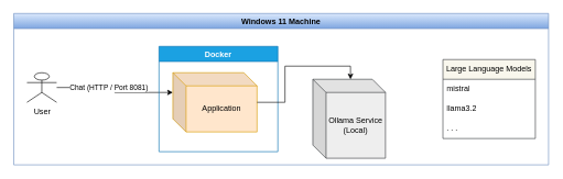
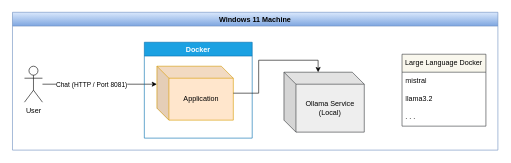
  <mxCell id="0" />
  <mxCell id="1" parent="0" />
  <mxCell id="2" value="Windows 11 Machine" style="swimlane;whiteSpace=wrap;html=1;fillColor=#dae8fc;gradientColor=#7ea6e0;strokeColor=#6c8ebf;" vertex="1" parent="1"><mxGeometry x="20" y="20" width="810" height="230" as="geometry" /></mxCell>
  <mxCell id="3" style="edgeStyle=orthogonalEdgeStyle;rounded=0;orthogonalLoop=1;jettySize=auto;html=1;entryX=0;entryY=0;entryDx=0;entryDy=30;entryPerimeter=0;" edge="1" parent="2" source="5" target="7"><mxGeometry relative="1" as="geometry" /></mxCell>
  <mxCell id="4" value="Chat (HTTP / Port 8081)" style="edgeLabel;html=1;align=center;verticalAlign=middle;resizable=0;points=[];" vertex="1" connectable="0" parent="3"><mxGeometry x="-0.153" relative="1" as="geometry"><mxPoint as="offset" /></mxGeometry></mxCell>
- <mxCell id="5" value="User" style="shape=umlActor;verticalLabelPosition=bottom;verticalAlign=top;html=1;outlineConnect=0;" vertex="1" parent="2"><mxGeometry x="20" y="90" width="45" height="45" as="geometry" /></mxCell>
+ <mxCell id="5" value="User" style="shape=umlActor;verticalLabelPosition=bottom;verticalAlign=top;html=1;outlineConnect=0;" vertex="1" parent="2"><mxGeometry x="20" y="90" width="30" height="60" as="geometry" /></mxCell>
  <mxCell id="6" value="Docker" style="swimlane;whiteSpace=wrap;html=1;fillColor=#1ba1e2;fontColor=#ffffff;strokeColor=#006EAF;" vertex="1" parent="2"><mxGeometry x="220" y="50" width="180" height="160" as="geometry" /></mxCell>
  <mxCell id="7" value="Application" style="shape=cube;whiteSpace=wrap;html=1;boundedLbl=1;backgroundOutline=1;darkOpacity=0.05;darkOpacity2=0.1;fillColor=#ffe6cc;strokeColor=#d79b00;" vertex="1" parent="6"><mxGeometry x="21" y="40" width="127.5" height="90" as="geometry" /></mxCell>
- <mxCell id="8" value="Ollama Service&lt;br&gt;(Local)" style="shape=cube;whiteSpace=wrap;html=1;boundedLbl=1;backgroundOutline=1;darkOpacity=0.05;darkOpacity2=0.1;fillColor=#eeeeee;strokeColor=#36393d;" vertex="1" parent="2"><mxGeometry x="453" y="100" width="110" height="120" as="geometry" /></mxCell>
- <mxCell id="9" value="Large Language Models" style="swimlane;fontStyle=0;childLayout=stackLayout;horizontal=1;startSize=30;horizontalStack=0;resizeParent=1;resizeParentMax=0;resizeLast=0;collapsible=1;marginBottom=0;whiteSpace=wrap;html=1;fillColor=#f9f7ed;strokeColor=#36393d;" vertex="1" parent="2"><mxGeometry x="650" y="70" width="140" height="120" as="geometry" /></mxCell>
+ <mxCell id="8" value="Ollama Service&lt;br&gt;(Local)" style="shape=cube;whiteSpace=wrap;html=1;boundedLbl=1;backgroundOutline=1;darkOpacity=0.05;darkOpacity2=0.1;fillColor=#eeeeee;strokeColor=#36393d;" vertex="1" parent="2"><mxGeometry x="453" y="100" width="134" height="100" as="geometry" /></mxCell>
+ <mxCell id="9" value="Large Language Docker" style="swimlane;fontStyle=0;childLayout=stackLayout;horizontal=1;startSize=30;horizontalStack=0;resizeParent=1;resizeParentMax=0;resizeLast=0;collapsible=1;marginBottom=0;whiteSpace=wrap;html=1;fillColor=#f9f7ed;strokeColor=#36393d;" vertex="1" parent="2"><mxGeometry x="650" y="70" width="140" height="120" as="geometry" /></mxCell>
  <mxCell id="10" value="mistral" style="text;strokeColor=none;fillColor=none;align=left;verticalAlign=middle;spacingLeft=4;spacingRight=4;overflow=hidden;points=[[0,0.5],[1,0.5]];portConstraint=eastwest;rotatable=0;whiteSpace=wrap;html=1;" vertex="1" parent="9"><mxGeometry y="30" width="140" height="30" as="geometry" /></mxCell>
  <mxCell id="11" value="llama3.2" style="text;strokeColor=none;fillColor=none;align=left;verticalAlign=middle;spacingLeft=4;spacingRight=4;overflow=hidden;points=[[0,0.5],[1,0.5]];portConstraint=eastwest;rotatable=0;whiteSpace=wrap;html=1;" vertex="1" parent="9"><mxGeometry y="60" width="140" height="30" as="geometry" /></mxCell>
  <mxCell id="12" value=". . ." style="text;strokeColor=none;fillColor=none;align=left;verticalAlign=middle;spacingLeft=4;spacingRight=4;overflow=hidden;points=[[0,0.5],[1,0.5]];portConstraint=eastwest;rotatable=0;whiteSpace=wrap;html=1;" vertex="1" parent="9"><mxGeometry y="90" width="140" height="30" as="geometry" /></mxCell>
  <mxCell id="13" style="edgeStyle=orthogonalEdgeStyle;rounded=0;orthogonalLoop=1;jettySize=auto;html=1;entryX=0;entryY=0;entryDx=57;entryDy=0;entryPerimeter=0;" edge="1" parent="2" source="7" target="8"><mxGeometry relative="1" as="geometry" /></mxCell>
